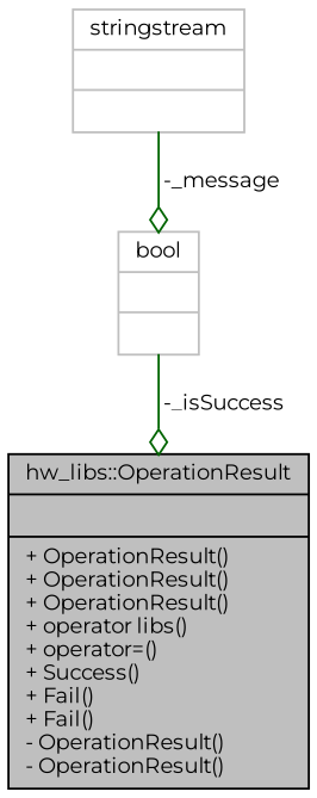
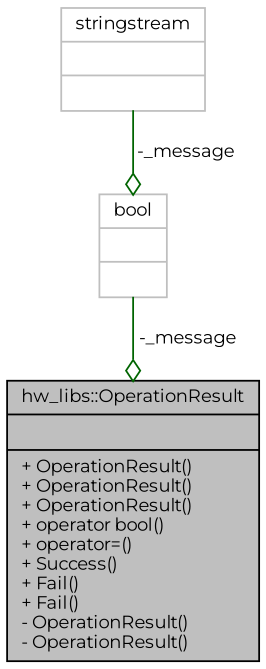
  digraph {
    fontname=Montserrat
    node [color=grey75 fillcolor=white fontname=Montserrat fontsize=10 shape=record style=filled]
    edge [arrowhead=odiamond color=darkgreen fontname=Montserrat fontsize=10 labelfontname=Helvetica labelfontsize=10 style=solid]
-   n1 [color=black fillcolor=grey75 fontcolor=black height=0.2 label="{hw_libs::OperationResult\n||+ OperationResult()\l+ OperationResult()\l+ OperationResult()\l+ operator libs()\l+ operator=()\l+ Success()\l+ Fail()\l+ Fail()\l- OperationResult()\l- OperationResult()\l}" width=0.4]
+   n1 [color=black fillcolor=grey75 fontcolor=black height=0.2 label="{hw_libs::OperationResult\n||+ OperationResult()\l+ OperationResult()\l+ OperationResult()\l+ operator bool()\l+ operator=()\l+ Success()\l+ Fail()\l+ Fail()\l- OperationResult()\l- OperationResult()\l}" width=0.4]
    n2 [height=0.2 label="{stringstream\n||}" width=0.4]
    n3 [height=0.2 label="{bool\n||}" width=0.4]
    n2 -> n3 [label=" -_message"]
-   n3 -> n1 [label=" -_isSuccess"]
+   n3 -> n1 [label=" -_message"]
  }
